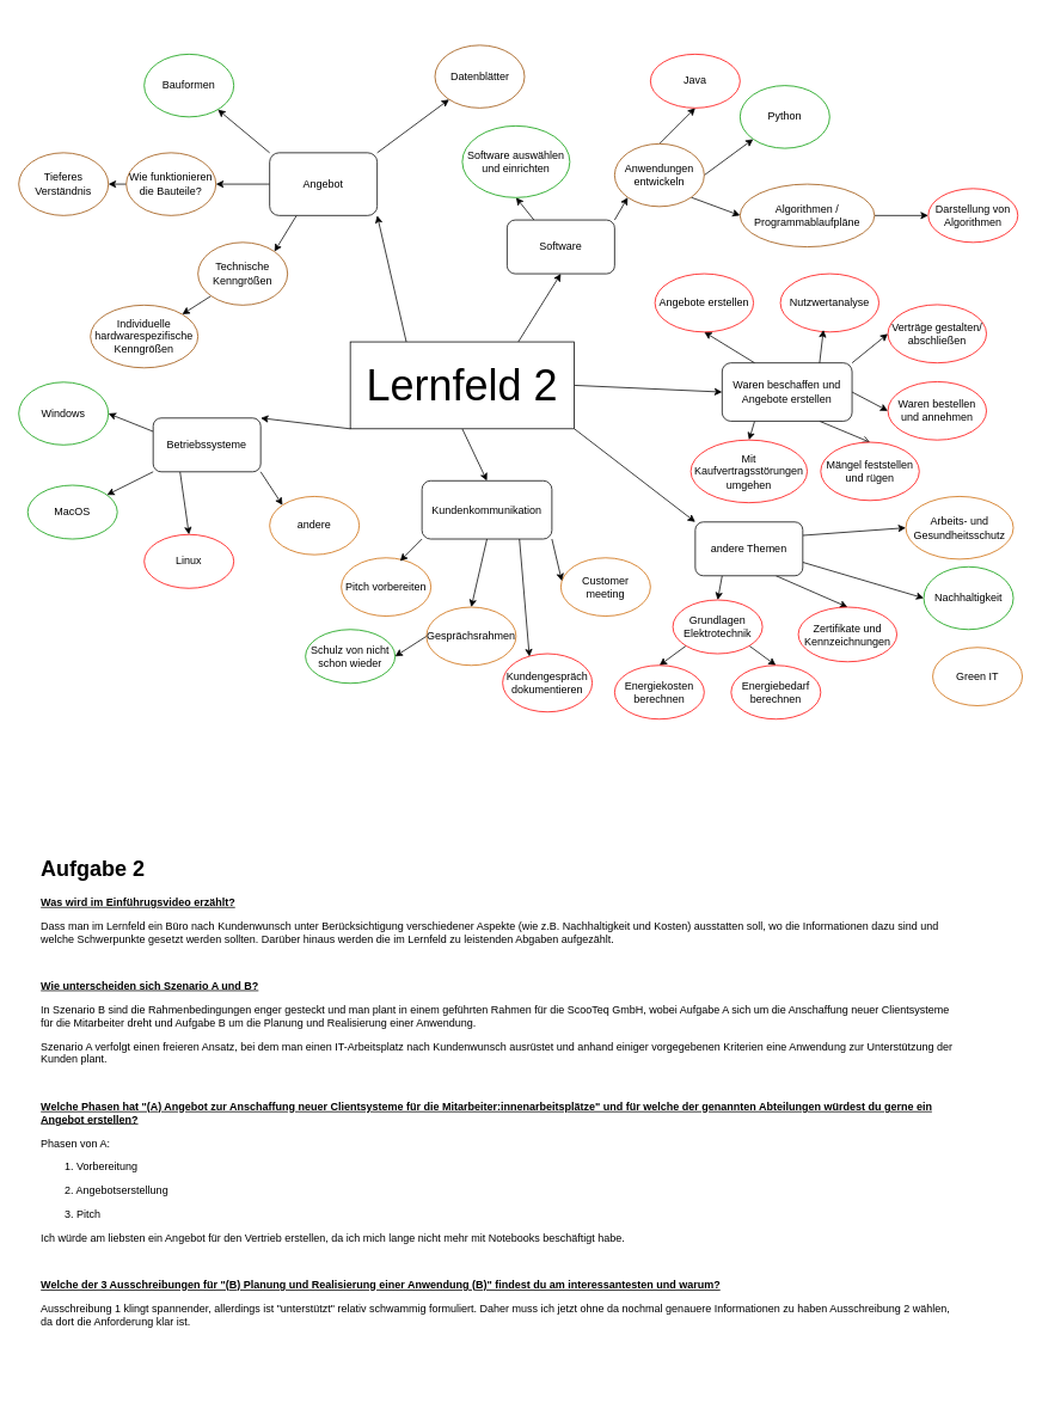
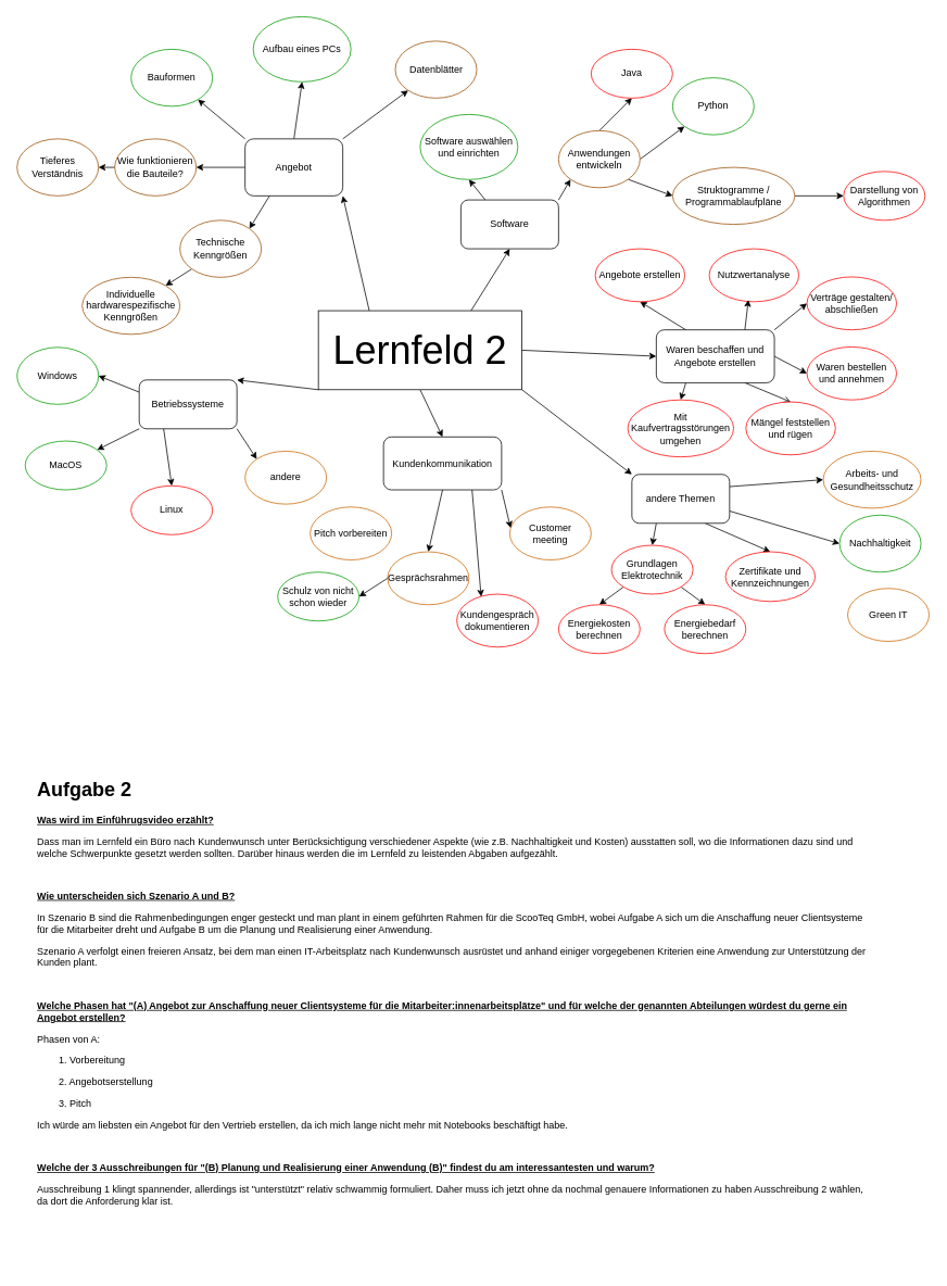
  <mxCell id="0" />
  <mxCell id="1" parent="0" />
  <mxCell id="2" style="edgeStyle=none;rounded=0;orthogonalLoop=1;jettySize=auto;html=1;exitX=1;exitY=0;exitDx=0;exitDy=0;" edge="1" parent="1" source="7" target="24"><mxGeometry relative="1" as="geometry" /></mxCell>
+ <mxCell id="3" style="edgeStyle=none;rounded=0;orthogonalLoop=1;jettySize=auto;html=1;exitX=0.5;exitY=0;exitDx=0;exitDy=0;entryX=0.5;entryY=1;entryDx=0;entryDy=0;" edge="1" parent="1" source="7" target="20"><mxGeometry relative="1" as="geometry" /></mxCell>
  <mxCell id="4" style="edgeStyle=none;rounded=0;orthogonalLoop=1;jettySize=auto;html=1;exitX=0;exitY=0;exitDx=0;exitDy=0;" edge="1" parent="1" source="7" target="21"><mxGeometry relative="1" as="geometry" /></mxCell>
  <mxCell id="5" style="edgeStyle=none;rounded=0;orthogonalLoop=1;jettySize=auto;html=1;exitX=0;exitY=0.5;exitDx=0;exitDy=0;entryX=1;entryY=0.5;entryDx=0;entryDy=0;" edge="1" parent="1" source="7" target="23"><mxGeometry relative="1" as="geometry" /></mxCell>
  <mxCell id="6" style="edgeStyle=none;rounded=0;orthogonalLoop=1;jettySize=auto;html=1;exitX=0.25;exitY=1;exitDx=0;exitDy=0;entryX=1;entryY=0;entryDx=0;entryDy=0;" edge="1" parent="1" source="7" target="26"><mxGeometry relative="1" as="geometry" /></mxCell>
  <mxCell id="7" value="Angebot" style="rounded=1;whiteSpace=wrap;html=1;" vertex="1" parent="1"><mxGeometry x="300" y="170" width="120" height="70" as="geometry" /></mxCell>
  <mxCell id="8" style="edgeStyle=none;rounded=0;orthogonalLoop=1;jettySize=auto;html=1;exitX=0;exitY=0.25;exitDx=0;exitDy=0;entryX=1;entryY=0.5;entryDx=0;entryDy=0;" edge="1" parent="1" source="12" target="16"><mxGeometry relative="1" as="geometry" /></mxCell>
  <mxCell id="9" style="edgeStyle=none;rounded=0;orthogonalLoop=1;jettySize=auto;html=1;exitX=0;exitY=1;exitDx=0;exitDy=0;" edge="1" parent="1" source="12" target="18"><mxGeometry relative="1" as="geometry" /></mxCell>
  <mxCell id="10" style="edgeStyle=none;rounded=0;orthogonalLoop=1;jettySize=auto;html=1;exitX=0.25;exitY=1;exitDx=0;exitDy=0;entryX=0.5;entryY=0;entryDx=0;entryDy=0;" edge="1" parent="1" source="12" target="17"><mxGeometry relative="1" as="geometry" /></mxCell>
  <mxCell id="11" style="edgeStyle=none;rounded=0;orthogonalLoop=1;jettySize=auto;html=1;exitX=1;exitY=1;exitDx=0;exitDy=0;entryX=0;entryY=0;entryDx=0;entryDy=0;" edge="1" parent="1" source="12" target="19"><mxGeometry relative="1" as="geometry" /></mxCell>
  <mxCell id="12" value="Betriebssysteme" style="rounded=1;whiteSpace=wrap;html=1;" vertex="1" parent="1"><mxGeometry x="170" y="466" width="120" height="60" as="geometry" /></mxCell>
  <mxCell id="13" style="edgeStyle=none;rounded=0;orthogonalLoop=1;jettySize=auto;html=1;exitX=0.25;exitY=0;exitDx=0;exitDy=0;entryX=0.5;entryY=1;entryDx=0;entryDy=0;" edge="1" parent="1" source="15" target="29"><mxGeometry relative="1" as="geometry" /></mxCell>
  <mxCell id="14" style="edgeStyle=none;rounded=0;orthogonalLoop=1;jettySize=auto;html=1;exitX=1;exitY=0;exitDx=0;exitDy=0;entryX=0;entryY=1;entryDx=0;entryDy=0;" edge="1" parent="1" source="15" target="56"><mxGeometry relative="1" as="geometry" /></mxCell>
  <mxCell id="15" value="Software" style="rounded=1;whiteSpace=wrap;html=1;" vertex="1" parent="1"><mxGeometry x="565" y="245" width="120" height="60" as="geometry" /></mxCell>
  <mxCell id="16" value="Windows" style="ellipse;whiteSpace=wrap;html=1;strokeColor=#009900;" vertex="1" parent="1"><mxGeometry x="20" y="426" width="100" height="70" as="geometry" /></mxCell>
  <mxCell id="17" value="Linux" style="ellipse;whiteSpace=wrap;html=1;strokeColor=#FF0000;" vertex="1" parent="1"><mxGeometry x="160" y="596" width="100" height="60" as="geometry" /></mxCell>
  <mxCell id="18" value="MacOS" style="ellipse;whiteSpace=wrap;html=1;strokeColor=#009900;" vertex="1" parent="1"><mxGeometry x="30" y="541" width="100" height="60" as="geometry" /></mxCell>
  <mxCell id="19" value="andere" style="ellipse;whiteSpace=wrap;html=1;strokeColor=#CC6600;" vertex="1" parent="1"><mxGeometry x="300" y="553.5" width="100" height="65" as="geometry" /></mxCell>
+ <mxCell id="20" value="Aufbau eines PCs" style="ellipse;whiteSpace=wrap;html=1;strokeColor=#009900;" vertex="1" parent="1"><mxGeometry x="310" y="20" width="120" height="80" as="geometry" /></mxCell>
  <mxCell id="21" value="Bauformen" style="ellipse;whiteSpace=wrap;html=1;strokeColor=#009900;" vertex="1" parent="1"><mxGeometry x="160" y="60" width="100" height="70" as="geometry" /></mxCell>
  <mxCell id="22" style="edgeStyle=orthogonalEdgeStyle;rounded=0;orthogonalLoop=1;jettySize=auto;html=1;exitX=0;exitY=0.5;exitDx=0;exitDy=0;entryX=1;entryY=0.5;entryDx=0;entryDy=0;" edge="1" parent="1" source="23" target="27"><mxGeometry relative="1" as="geometry" /></mxCell>
  <mxCell id="23" value="Wie funktionieren die Bauteile?" style="ellipse;whiteSpace=wrap;html=1;strokeColor=#994C00;" vertex="1" parent="1"><mxGeometry x="140" y="170" width="100" height="70" as="geometry" /></mxCell>
  <mxCell id="24" value="Datenblätter" style="ellipse;whiteSpace=wrap;html=1;strokeColor=#994C00;" vertex="1" parent="1"><mxGeometry x="484.5" y="50" width="100" height="70" as="geometry" /></mxCell>
  <mxCell id="25" style="edgeStyle=none;rounded=0;orthogonalLoop=1;jettySize=auto;html=1;exitX=0;exitY=1;exitDx=0;exitDy=0;entryX=1;entryY=0;entryDx=0;entryDy=0;" edge="1" parent="1" source="26" target="28"><mxGeometry relative="1" as="geometry" /></mxCell>
  <mxCell id="26" value="Technische Kenngrößen" style="ellipse;whiteSpace=wrap;html=1;strokeColor=#994C00;" vertex="1" parent="1"><mxGeometry x="220" y="270" width="100" height="70" as="geometry" /></mxCell>
  <mxCell id="27" value="Tieferes Verständnis" style="ellipse;whiteSpace=wrap;html=1;strokeColor=#994C00;" vertex="1" parent="1"><mxGeometry x="20" y="170" width="100" height="70" as="geometry" /></mxCell>
  <mxCell id="28" value="Individuelle hardwarespezifische Kenngrößen" style="ellipse;whiteSpace=wrap;html=1;strokeColor=#994C00;" vertex="1" parent="1"><mxGeometry x="100" y="340" width="120" height="70" as="geometry" /></mxCell>
  <mxCell id="29" value="Software auswählen und einrichten" style="ellipse;whiteSpace=wrap;html=1;strokeColor=#009900;" vertex="1" parent="1"><mxGeometry x="515" y="140" width="120" height="80" as="geometry" /></mxCell>
  <mxCell id="30" style="edgeStyle=none;rounded=0;orthogonalLoop=1;jettySize=auto;html=1;exitX=1;exitY=0.75;exitDx=0;exitDy=0;entryX=0;entryY=0.5;entryDx=0;entryDy=0;" edge="1" parent="1" source="34" target="42"><mxGeometry relative="1" as="geometry" /></mxCell>
  <mxCell id="31" style="edgeStyle=none;rounded=0;orthogonalLoop=1;jettySize=auto;html=1;exitX=0.75;exitY=1;exitDx=0;exitDy=0;entryX=0.5;entryY=0;entryDx=0;entryDy=0;" edge="1" parent="1" source="34" target="40"><mxGeometry relative="1" as="geometry" /></mxCell>
  <mxCell id="32" style="edgeStyle=none;rounded=0;orthogonalLoop=1;jettySize=auto;html=1;exitX=0.25;exitY=1;exitDx=0;exitDy=0;entryX=0.5;entryY=0;entryDx=0;entryDy=0;" edge="1" parent="1" source="34" target="37"><mxGeometry relative="1" as="geometry" /></mxCell>
  <mxCell id="33" style="edgeStyle=none;rounded=0;orthogonalLoop=1;jettySize=auto;html=1;exitX=1;exitY=0.25;exitDx=0;exitDy=0;entryX=0;entryY=0.5;entryDx=0;entryDy=0;" edge="1" parent="1" source="34" target="43"><mxGeometry relative="1" as="geometry" /></mxCell>
  <mxCell id="34" value="andere Themen" style="rounded=1;whiteSpace=wrap;html=1;" vertex="1" parent="1"><mxGeometry x="775" y="582" width="120" height="60" as="geometry" /></mxCell>
  <mxCell id="35" style="edgeStyle=none;rounded=0;orthogonalLoop=1;jettySize=auto;html=1;exitX=0;exitY=1;exitDx=0;exitDy=0;entryX=0.5;entryY=0;entryDx=0;entryDy=0;" edge="1" parent="1" source="37" target="38"><mxGeometry relative="1" as="geometry" /></mxCell>
  <mxCell id="36" style="edgeStyle=none;rounded=0;orthogonalLoop=1;jettySize=auto;html=1;exitX=1;exitY=1;exitDx=0;exitDy=0;entryX=0.5;entryY=0;entryDx=0;entryDy=0;" edge="1" parent="1" source="37" target="39"><mxGeometry relative="1" as="geometry" /></mxCell>
  <mxCell id="37" value="Grundlagen Elektrotechnik" style="ellipse;whiteSpace=wrap;html=1;strokeColor=#FF0000;" vertex="1" parent="1"><mxGeometry x="750" y="669" width="100" height="60" as="geometry" /></mxCell>
  <mxCell id="38" value="Energiekosten berechnen" style="ellipse;whiteSpace=wrap;html=1;strokeColor=#FF0000;" vertex="1" parent="1"><mxGeometry x="685" y="742" width="100" height="60" as="geometry" /></mxCell>
  <mxCell id="39" value="Energiebedarf berechnen" style="ellipse;whiteSpace=wrap;html=1;strokeColor=#FF0000;" vertex="1" parent="1"><mxGeometry x="815" y="742" width="100" height="60" as="geometry" /></mxCell>
  <mxCell id="40" value="Zertifikate und Kennzeichnungen" style="ellipse;whiteSpace=wrap;html=1;strokeColor=#FF0000;" vertex="1" parent="1"><mxGeometry x="890" y="677" width="110" height="61" as="geometry" /></mxCell>
  <mxCell id="41" value="Green IT" style="ellipse;whiteSpace=wrap;html=1;strokeColor=#CC6600;" vertex="1" parent="1"><mxGeometry x="1040" y="722" width="100" height="65" as="geometry" /></mxCell>
  <mxCell id="42" value="Nachhaltigkeit" style="ellipse;whiteSpace=wrap;html=1;strokeColor=#009900;" vertex="1" parent="1"><mxGeometry x="1030" y="632" width="100" height="70" as="geometry" /></mxCell>
  <mxCell id="43" value="Arbeits- und Gesundheitsschutz" style="ellipse;whiteSpace=wrap;html=1;strokeColor=#CC6600;" vertex="1" parent="1"><mxGeometry x="1010" y="553.5" width="120" height="70" as="geometry" /></mxCell>
  <mxCell id="44" style="edgeStyle=none;rounded=0;orthogonalLoop=1;jettySize=auto;html=1;exitX=0;exitY=1;exitDx=0;exitDy=0;entryX=1;entryY=0;entryDx=0;entryDy=0;" edge="1" parent="1" source="50" target="12"><mxGeometry relative="1" as="geometry" /></mxCell>
  <mxCell id="45" style="edgeStyle=none;rounded=0;orthogonalLoop=1;jettySize=auto;html=1;exitX=0.5;exitY=1;exitDx=0;exitDy=0;entryX=0.5;entryY=0;entryDx=0;entryDy=0;" edge="1" parent="1" source="50" target="52"><mxGeometry relative="1" as="geometry" /></mxCell>
  <mxCell id="46" style="edgeStyle=none;rounded=0;orthogonalLoop=1;jettySize=auto;html=1;exitX=1;exitY=1;exitDx=0;exitDy=0;entryX=0;entryY=0;entryDx=0;entryDy=0;" edge="1" parent="1" source="50" target="34"><mxGeometry relative="1" as="geometry" /></mxCell>
  <mxCell id="47" style="edgeStyle=none;rounded=0;orthogonalLoop=1;jettySize=auto;html=1;exitX=1;exitY=0.5;exitDx=0;exitDy=0;entryX=0;entryY=0.5;entryDx=0;entryDy=0;" edge="1" parent="1" source="50" target="67"><mxGeometry relative="1" as="geometry" /></mxCell>
  <mxCell id="48" style="edgeStyle=none;rounded=0;orthogonalLoop=1;jettySize=auto;html=1;exitX=0.75;exitY=0;exitDx=0;exitDy=0;entryX=0.5;entryY=1;entryDx=0;entryDy=0;" edge="1" parent="1" source="50" target="15"><mxGeometry relative="1" as="geometry" /></mxCell>
  <mxCell id="49" style="edgeStyle=none;rounded=0;orthogonalLoop=1;jettySize=auto;html=1;exitX=0.25;exitY=0;exitDx=0;exitDy=0;entryX=1;entryY=1;entryDx=0;entryDy=0;" edge="1" parent="1" source="50" target="7"><mxGeometry relative="1" as="geometry" /></mxCell>
  <mxCell id="50" value="&lt;font style=&quot;font-size: 48px;&quot;&gt;Lernfeld 2&lt;/font&gt;" style="rounded=0;whiteSpace=wrap;html=1;" vertex="1" parent="1"><mxGeometry x="390" y="381" width="250" height="97" as="geometry" /></mxCell>
  <mxCell id="51" style="edgeStyle=none;rounded=0;orthogonalLoop=1;jettySize=auto;html=1;exitX=0.5;exitY=1;exitDx=0;exitDy=0;entryX=0.5;entryY=0;entryDx=0;entryDy=0;" edge="1" parent="1" source="52" target="70"><mxGeometry relative="1" as="geometry" /></mxCell>
  <mxCell id="52" value="Kundenkommunikation" style="rounded=1;whiteSpace=wrap;html=1;" vertex="1" parent="1"><mxGeometry x="470" y="536" width="145" height="65" as="geometry" /></mxCell>
  <mxCell id="53" style="edgeStyle=none;rounded=0;orthogonalLoop=1;jettySize=auto;html=1;exitX=1;exitY=1;exitDx=0;exitDy=0;entryX=0;entryY=0.5;entryDx=0;entryDy=0;" edge="1" parent="1" source="56" target="60"><mxGeometry relative="1" as="geometry" /></mxCell>
  <mxCell id="54" style="edgeStyle=none;rounded=0;orthogonalLoop=1;jettySize=auto;html=1;exitX=1;exitY=0.5;exitDx=0;exitDy=0;entryX=0;entryY=1;entryDx=0;entryDy=0;" edge="1" parent="1" source="56" target="58"><mxGeometry relative="1" as="geometry" /></mxCell>
  <mxCell id="55" style="edgeStyle=none;rounded=0;orthogonalLoop=1;jettySize=auto;html=1;exitX=0.5;exitY=0;exitDx=0;exitDy=0;entryX=0.5;entryY=1;entryDx=0;entryDy=0;" edge="1" parent="1" source="56" target="57"><mxGeometry relative="1" as="geometry" /></mxCell>
  <mxCell id="56" value="Anwendungen entwickeln" style="ellipse;whiteSpace=wrap;html=1;strokeColor=#994C00;" vertex="1" parent="1"><mxGeometry x="685" y="160" width="100" height="70" as="geometry" /></mxCell>
  <mxCell id="57" value="Java" style="ellipse;whiteSpace=wrap;html=1;strokeColor=#FF0000;" vertex="1" parent="1"><mxGeometry x="725" y="60" width="100" height="60" as="geometry" /></mxCell>
  <mxCell id="58" value="Python" style="ellipse;whiteSpace=wrap;html=1;strokeColor=#009900;" vertex="1" parent="1"><mxGeometry x="825" y="95" width="100" height="70" as="geometry" /></mxCell>
  <mxCell id="59" style="edgeStyle=orthogonalEdgeStyle;rounded=0;orthogonalLoop=1;jettySize=auto;html=1;exitX=1;exitY=0.5;exitDx=0;exitDy=0;entryX=0;entryY=0.5;entryDx=0;entryDy=0;" edge="1" parent="1" source="60" target="61"><mxGeometry relative="1" as="geometry" /></mxCell>
- <mxCell id="60" value="Algorithmen / Programmablaufpläne" style="ellipse;whiteSpace=wrap;html=1;strokeColor=#994C00;" vertex="1" parent="1"><mxGeometry x="825" y="205" width="150" height="70" as="geometry" /></mxCell>
+ <mxCell id="60" value="Struktogramme / Programmablaufpläne" style="ellipse;whiteSpace=wrap;html=1;strokeColor=#994C00;" vertex="1" parent="1"><mxGeometry x="825" y="205" width="150" height="70" as="geometry" /></mxCell>
  <mxCell id="61" value="Darstellung von Algorithmen" style="ellipse;whiteSpace=wrap;html=1;strokeColor=#FF0000;" vertex="1" parent="1"><mxGeometry x="1035" y="210" width="100" height="60" as="geometry" /></mxCell>
  <mxCell id="62" style="edgeStyle=none;rounded=0;orthogonalLoop=1;jettySize=auto;html=1;exitX=1;exitY=0;exitDx=0;exitDy=0;entryX=0;entryY=0.5;entryDx=0;entryDy=0;" edge="1" parent="1" source="67" target="76"><mxGeometry relative="1" as="geometry" /></mxCell>
  <mxCell id="63" style="edgeStyle=none;rounded=0;orthogonalLoop=1;jettySize=auto;html=1;exitX=1;exitY=0.5;exitDx=0;exitDy=0;entryX=0;entryY=0.5;entryDx=0;entryDy=0;" edge="1" parent="1" source="67" target="77"><mxGeometry relative="1" as="geometry" /></mxCell>
  <mxCell id="64" style="edgeStyle=none;rounded=0;orthogonalLoop=1;jettySize=auto;html=1;exitX=0.75;exitY=1;exitDx=0;exitDy=0;entryX=0.5;entryY=0;entryDx=0;entryDy=0;endArrow=open;" edge="1" parent="1" source="67" target="78"><mxGeometry relative="1" as="geometry" /></mxCell>
  <mxCell id="65" style="edgeStyle=none;rounded=0;orthogonalLoop=1;jettySize=auto;html=1;exitX=0.25;exitY=1;exitDx=0;exitDy=0;entryX=0.5;entryY=0;entryDx=0;entryDy=0;" edge="1" parent="1" source="67" target="79"><mxGeometry relative="1" as="geometry" /></mxCell>
  <mxCell id="66" style="edgeStyle=none;rounded=0;orthogonalLoop=1;jettySize=auto;html=1;exitX=0.25;exitY=0;exitDx=0;exitDy=0;entryX=0.5;entryY=1;entryDx=0;entryDy=0;" edge="1" parent="1" source="67" target="74"><mxGeometry relative="1" as="geometry" /></mxCell>
  <mxCell id="67" value="Waren beschaffen und Angebote erstellen" style="rounded=1;whiteSpace=wrap;html=1;" vertex="1" parent="1"><mxGeometry x="805" y="404.5" width="145" height="65" as="geometry" /></mxCell>
  <mxCell id="68" value="Pitch vorbereiten" style="ellipse;whiteSpace=wrap;html=1;strokeColor=#CC6600;" vertex="1" parent="1"><mxGeometry x="380" y="622" width="100" height="65" as="geometry" /></mxCell>
  <mxCell id="69" style="edgeStyle=none;rounded=0;orthogonalLoop=1;jettySize=auto;html=1;exitX=0;exitY=0.5;exitDx=0;exitDy=0;entryX=1;entryY=0.5;entryDx=0;entryDy=0;" edge="1" parent="1" source="70" target="71"><mxGeometry relative="1" as="geometry" /></mxCell>
  <mxCell id="70" value="Gesprächsrahmen" style="ellipse;whiteSpace=wrap;html=1;strokeColor=#CC6600;" vertex="1" parent="1"><mxGeometry x="475" y="677" width="100" height="65" as="geometry" /></mxCell>
  <mxCell id="71" value="Schulz von nicht schon wieder" style="ellipse;whiteSpace=wrap;html=1;strokeColor=#009900;" vertex="1" parent="1"><mxGeometry x="340" y="702" width="100" height="60" as="geometry" /></mxCell>
  <mxCell id="72" value="Kundengespräch dokumentieren" style="ellipse;whiteSpace=wrap;html=1;strokeColor=#FF0000;" vertex="1" parent="1"><mxGeometry x="560" y="729" width="100" height="65" as="geometry" /></mxCell>
  <mxCell id="73" value="Customer meeting" style="ellipse;whiteSpace=wrap;html=1;strokeColor=#CC6600;" vertex="1" parent="1"><mxGeometry x="625" y="622" width="100" height="65" as="geometry" /></mxCell>
  <mxCell id="74" value="Angebote erstellen" style="ellipse;whiteSpace=wrap;html=1;strokeColor=#FF0000;" vertex="1" parent="1"><mxGeometry x="730" y="305" width="110" height="65" as="geometry" /></mxCell>
  <mxCell id="75" value="Nutzwertanalyse" style="ellipse;whiteSpace=wrap;html=1;strokeColor=#FF0000;" vertex="1" parent="1"><mxGeometry x="870" y="305" width="110" height="65" as="geometry" /></mxCell>
  <mxCell id="76" value="Verträge gestalten/ abschließen" style="ellipse;whiteSpace=wrap;html=1;strokeColor=#FF0000;" vertex="1" parent="1"><mxGeometry x="990" y="339.5" width="110" height="65" as="geometry" /></mxCell>
  <mxCell id="77" value="Waren bestellen und annehmen" style="ellipse;whiteSpace=wrap;html=1;strokeColor=#FF0000;" vertex="1" parent="1"><mxGeometry x="990" y="425.5" width="110" height="65" as="geometry" /></mxCell>
  <mxCell id="78" value="Mängel feststellen und rügen" style="ellipse;whiteSpace=wrap;html=1;strokeColor=#FF0000;" vertex="1" parent="1"><mxGeometry x="915" y="493" width="110" height="65" as="geometry" /></mxCell>
  <mxCell id="79" value="Mit Kaufvertragsstörungen umgehen" style="ellipse;whiteSpace=wrap;html=1;strokeColor=#FF0000;" vertex="1" parent="1"><mxGeometry x="770" y="490.5" width="130" height="70" as="geometry" /></mxCell>
  <mxCell id="80" style="edgeStyle=none;rounded=0;orthogonalLoop=1;jettySize=auto;html=1;exitX=0.75;exitY=0;exitDx=0;exitDy=0;entryX=0.437;entryY=0.963;entryDx=0;entryDy=0;entryPerimeter=0;" edge="1" parent="1" source="67" target="75"><mxGeometry relative="1" as="geometry" /></mxCell>
  <mxCell id="81" style="edgeStyle=none;rounded=0;orthogonalLoop=1;jettySize=auto;html=1;exitX=1;exitY=1;exitDx=0;exitDy=0;entryX=0.011;entryY=0.398;entryDx=0;entryDy=0;entryPerimeter=0;" edge="1" parent="1" source="52" target="73"><mxGeometry relative="1" as="geometry" /></mxCell>
  <mxCell id="82" style="edgeStyle=none;rounded=0;orthogonalLoop=1;jettySize=auto;html=1;exitX=0.75;exitY=1;exitDx=0;exitDy=0;entryX=0.299;entryY=0.049;entryDx=0;entryDy=0;entryPerimeter=0;" edge="1" parent="1" source="52" target="72"><mxGeometry relative="1" as="geometry" /></mxCell>
- <mxCell id="83" style="edgeStyle=none;rounded=0;orthogonalLoop=1;jettySize=auto;html=1;exitX=0;exitY=1;exitDx=0;exitDy=0;entryX=0.655;entryY=0.056;entryDx=0;entryDy=0;entryPerimeter=0;" edge="1" parent="1" source="52" target="68"><mxGeometry relative="1" as="geometry" /></mxCell>
  <mxCell id="84" value="&lt;h1 style=&quot;margin-top: 0px;&quot;&gt;Aufgabe 2&lt;/h1&gt;&lt;p&gt;&lt;b&gt;&lt;u&gt;Was wird im Einführugsvideo erzählt?&lt;/u&gt;&lt;/b&gt;&lt;/p&gt;&lt;p&gt;Dass man im Lernfeld ein Büro nach Kundenwunsch unter Berücksichtigung verschiedener Aspekte (wie z.B. Nachhaltigkeit und Kosten) ausstatten soll, wo die Informationen dazu sind und welche Schwerpunkte gesetzt werden sollten. Darüber hinaus werden die im Lernfeld zu leistenden Abgaben aufgezählt.&lt;/p&gt;&lt;p&gt;&lt;br&gt;&lt;/p&gt;&lt;p&gt;&lt;b&gt;&lt;u&gt;Wie unterscheiden sich Szenario A und B?&lt;/u&gt;&lt;/b&gt;&lt;/p&gt;&lt;p&gt;In Szenario B sind die Rahmenbedingungen enger gesteckt und man plant in einem geführten Rahmen für die&amp;nbsp;ScooTeq GmbH, wobei Aufgabe A sich um die Anschaffung neuer Clientsysteme für die Mitarbeiter dreht und Aufgabe B um die Planung und Realisierung einer Anwendung.&lt;/p&gt;&lt;p&gt;Szenario A verfolgt einen freieren Ansatz, bei dem man einen IT-Arbeitsplatz nach Kundenwunsch ausrüstet und anhand einiger vorgegebenen Kriterien eine Anwendung zur Unterstützung der Kunden plant.&lt;/p&gt;&lt;p&gt;&lt;b&gt;&lt;u&gt;&lt;br&gt;&lt;/u&gt;&lt;/b&gt;&lt;/p&gt;&lt;p&gt;&lt;b style=&quot;background-color: initial;&quot;&gt;&lt;u&gt;Welche Phasen hat &quot;(A) Angebot zur Anschaffung neuer Clientsysteme für die Mitarbeiter:innenarbeitsplätze&quot; und für welche der genannten Abteilungen würdest du gerne ein Angebot erstellen?&lt;/u&gt;&lt;/b&gt;&lt;/p&gt;&lt;p&gt;Phasen von A:&lt;/p&gt;&lt;p&gt;&lt;span style=&quot;white-space: pre;&quot;&gt;&#09;&lt;/span&gt;1. Vorbereitung&lt;br&gt;&lt;/p&gt;&lt;p&gt;&lt;span style=&quot;white-space: pre;&quot;&gt;&#09;&lt;/span&gt;2. Angebotserstellung&lt;br&gt;&lt;/p&gt;&lt;p&gt;&lt;span style=&quot;white-space: pre;&quot;&gt;&#09;&lt;/span&gt;3. Pitch&lt;br&gt;&lt;/p&gt;&lt;p&gt;Ich würde am liebsten ein Angebot für den Vertrieb erstellen, da ich mich lange nicht mehr mit Notebooks beschäftigt habe.&lt;/p&gt;&lt;p&gt;&lt;br&gt;&lt;/p&gt;&lt;p&gt;&lt;b&gt;&lt;u&gt;Welche der 3 Ausschreibungen für &quot;(B) Planung und Realisierung einer Anwendung (B)&quot; findest du am interessantesten und warum?&lt;/u&gt;&lt;/b&gt;&lt;/p&gt;&lt;p&gt;Ausschreibung 1 klingt spannender, allerdings ist &quot;unterstützt&quot; relativ schwammig formuliert. Daher muss ich jetzt ohne da nochmal genauere Informationen zu haben Ausschreibung 2 wählen, da dort die Anforderung klar ist.&lt;/p&gt;" style="text;html=1;whiteSpace=wrap;overflow=hidden;rounded=0;" vertex="1" parent="1"><mxGeometry x="42.5" y="948" width="1020" height="609" as="geometry" /></mxCell>
